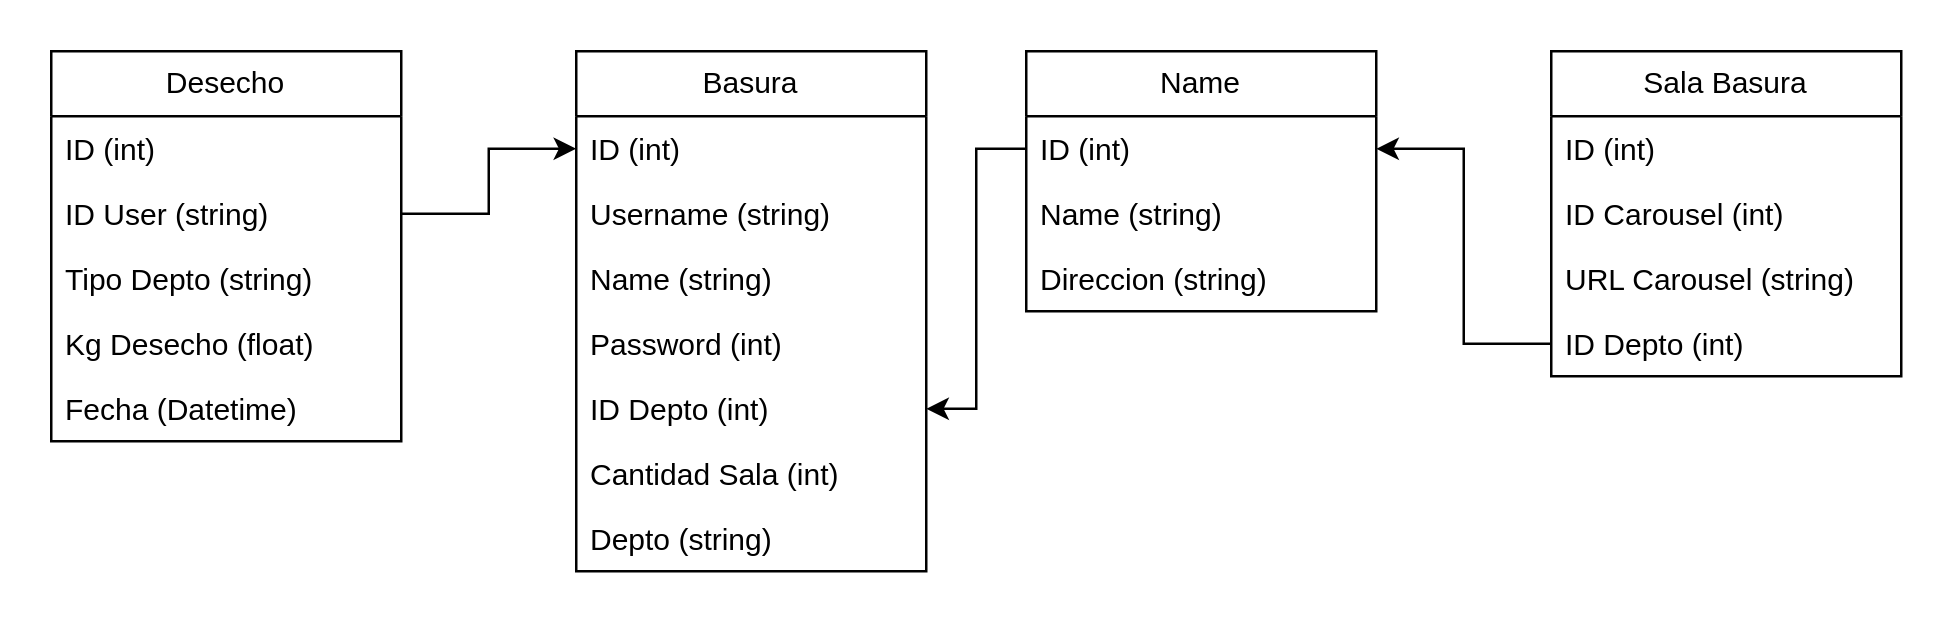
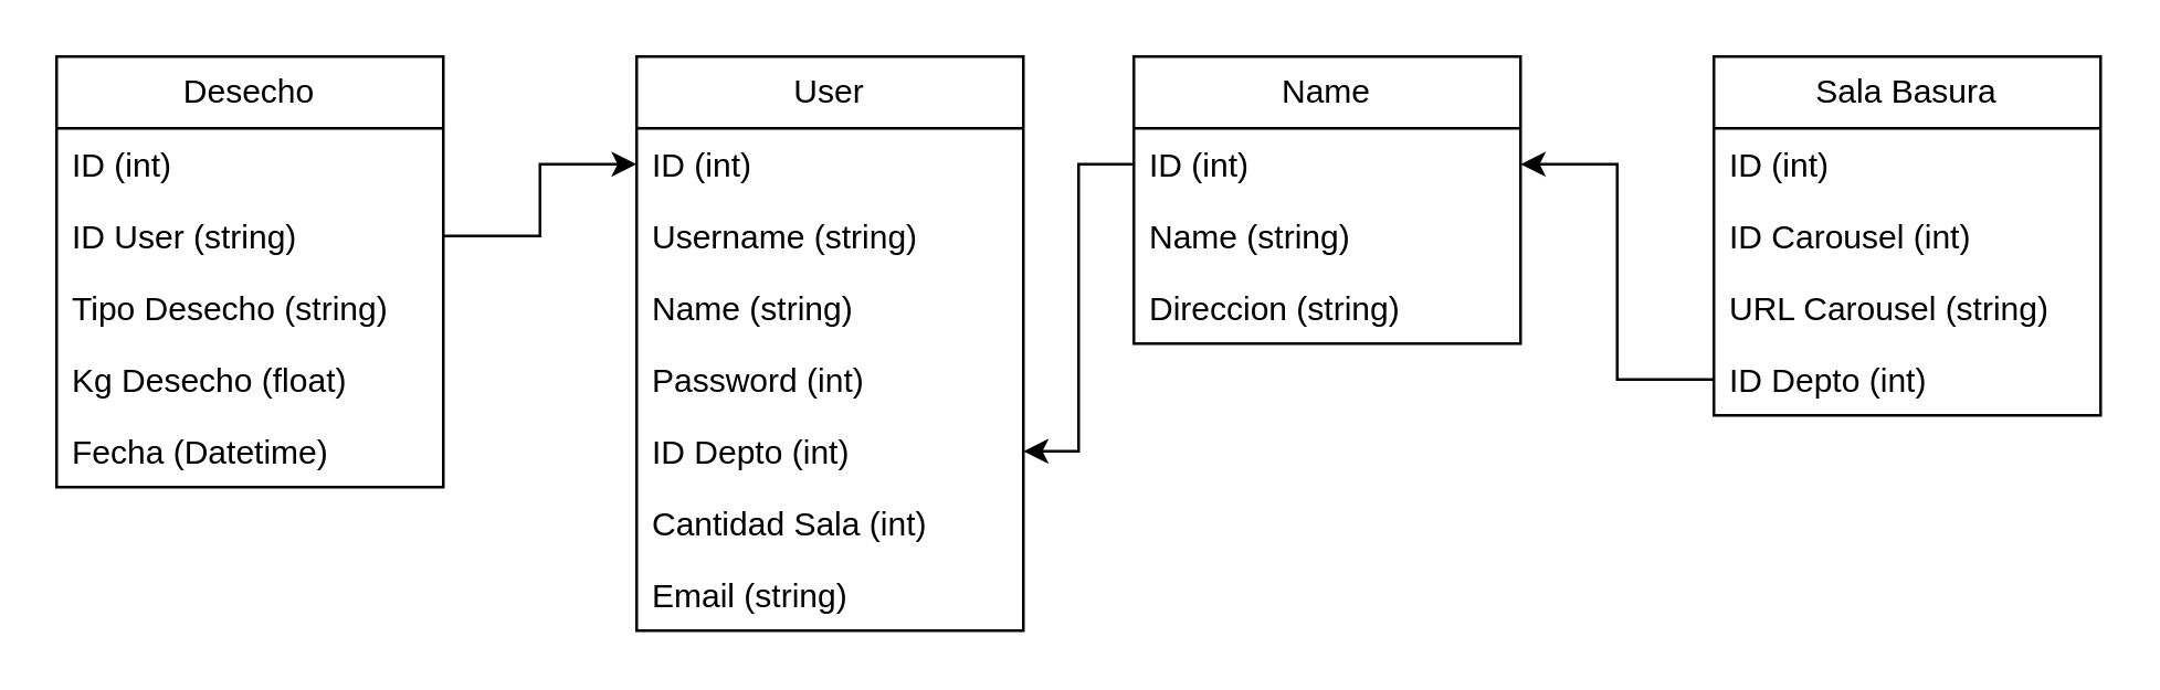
  <mxCell id="0" />
  <mxCell id="1" parent="0" />
  <mxCell id="2" value="Sala Basura" style="swimlane;fontStyle=0;childLayout=stackLayout;horizontal=1;startSize=26;fillColor=none;horizontalStack=0;resizeParent=1;resizeParentMax=0;resizeLast=0;collapsible=1;marginBottom=0;whiteSpace=wrap;html=1;" vertex="1" parent="1"><mxGeometry x="620" y="20" width="140" height="130" as="geometry" /></mxCell>
  <mxCell id="3" value="ID (int)" style="text;strokeColor=none;fillColor=none;align=left;verticalAlign=top;spacingLeft=4;spacingRight=4;overflow=hidden;rotatable=0;points=[[0,0.5],[1,0.5]];portConstraint=eastwest;whiteSpace=wrap;html=1;" vertex="1" parent="2"><mxGeometry y="26" width="140" height="26" as="geometry" /></mxCell>
  <mxCell id="4" value="ID Carousel (int)" style="text;strokeColor=none;fillColor=none;align=left;verticalAlign=top;spacingLeft=4;spacingRight=4;overflow=hidden;rotatable=0;points=[[0,0.5],[1,0.5]];portConstraint=eastwest;whiteSpace=wrap;html=1;" vertex="1" parent="2"><mxGeometry y="52" width="140" height="26" as="geometry" /></mxCell>
  <mxCell id="5" value="URL Carousel (string)" style="text;strokeColor=none;fillColor=none;align=left;verticalAlign=top;spacingLeft=4;spacingRight=4;overflow=hidden;rotatable=0;points=[[0,0.5],[1,0.5]];portConstraint=eastwest;whiteSpace=wrap;html=1;" vertex="1" parent="2"><mxGeometry y="78" width="140" height="26" as="geometry" /></mxCell>
  <mxCell id="6" value="ID Depto (int)" style="text;strokeColor=none;fillColor=none;align=left;verticalAlign=top;spacingLeft=4;spacingRight=4;overflow=hidden;rotatable=0;points=[[0,0.5],[1,0.5]];portConstraint=eastwest;whiteSpace=wrap;html=1;" vertex="1" parent="2"><mxGeometry y="104" width="140" height="26" as="geometry" /></mxCell>
  <mxCell id="7" value="Name" style="swimlane;fontStyle=0;childLayout=stackLayout;horizontal=1;startSize=26;fillColor=none;horizontalStack=0;resizeParent=1;resizeParentMax=0;resizeLast=0;collapsible=1;marginBottom=0;whiteSpace=wrap;html=1;" vertex="1" parent="1"><mxGeometry x="410" y="20" width="140" height="104" as="geometry" /></mxCell>
  <mxCell id="8" value="ID (int)" style="text;strokeColor=none;fillColor=none;align=left;verticalAlign=top;spacingLeft=4;spacingRight=4;overflow=hidden;rotatable=0;points=[[0,0.5],[1,0.5]];portConstraint=eastwest;whiteSpace=wrap;html=1;" vertex="1" parent="7"><mxGeometry y="26" width="140" height="26" as="geometry" /></mxCell>
  <mxCell id="9" value="Name (string)" style="text;strokeColor=none;fillColor=none;align=left;verticalAlign=top;spacingLeft=4;spacingRight=4;overflow=hidden;rotatable=0;points=[[0,0.5],[1,0.5]];portConstraint=eastwest;whiteSpace=wrap;html=1;" vertex="1" parent="7"><mxGeometry y="52" width="140" height="26" as="geometry" /></mxCell>
  <mxCell id="10" value="Direccion (string)" style="text;strokeColor=none;fillColor=none;align=left;verticalAlign=top;spacingLeft=4;spacingRight=4;overflow=hidden;rotatable=0;points=[[0,0.5],[1,0.5]];portConstraint=eastwest;whiteSpace=wrap;html=1;" vertex="1" parent="7"><mxGeometry y="78" width="140" height="26" as="geometry" /></mxCell>
- <mxCell id="11" value="Basura" style="swimlane;fontStyle=0;childLayout=stackLayout;horizontal=1;startSize=26;fillColor=none;horizontalStack=0;resizeParent=1;resizeParentMax=0;resizeLast=0;collapsible=1;marginBottom=0;whiteSpace=wrap;html=1;" vertex="1" parent="1"><mxGeometry x="230" y="20" width="140" height="208" as="geometry" /></mxCell>
+ <mxCell id="11" value="User" style="swimlane;fontStyle=0;childLayout=stackLayout;horizontal=1;startSize=26;fillColor=none;horizontalStack=0;resizeParent=1;resizeParentMax=0;resizeLast=0;collapsible=1;marginBottom=0;whiteSpace=wrap;html=1;" vertex="1" parent="1"><mxGeometry x="230" y="20" width="140" height="208" as="geometry" /></mxCell>
  <mxCell id="12" value="ID (int)" style="text;strokeColor=none;fillColor=none;align=left;verticalAlign=top;spacingLeft=4;spacingRight=4;overflow=hidden;rotatable=0;points=[[0,0.5],[1,0.5]];portConstraint=eastwest;whiteSpace=wrap;html=1;" vertex="1" parent="11"><mxGeometry y="26" width="140" height="26" as="geometry" /></mxCell>
  <mxCell id="13" value="Username (string)" style="text;strokeColor=none;fillColor=none;align=left;verticalAlign=top;spacingLeft=4;spacingRight=4;overflow=hidden;rotatable=0;points=[[0,0.5],[1,0.5]];portConstraint=eastwest;whiteSpace=wrap;html=1;" vertex="1" parent="11"><mxGeometry y="52" width="140" height="26" as="geometry" /></mxCell>
  <mxCell id="14" value="Name (string)" style="text;strokeColor=none;fillColor=none;align=left;verticalAlign=top;spacingLeft=4;spacingRight=4;overflow=hidden;rotatable=0;points=[[0,0.5],[1,0.5]];portConstraint=eastwest;whiteSpace=wrap;html=1;" vertex="1" parent="11"><mxGeometry y="78" width="140" height="26" as="geometry" /></mxCell>
  <mxCell id="15" value="Password (int)" style="text;strokeColor=none;fillColor=none;align=left;verticalAlign=top;spacingLeft=4;spacingRight=4;overflow=hidden;rotatable=0;points=[[0,0.5],[1,0.5]];portConstraint=eastwest;whiteSpace=wrap;html=1;" vertex="1" parent="11"><mxGeometry y="104" width="140" height="26" as="geometry" /></mxCell>
  <mxCell id="16" value="ID Depto (int)" style="text;strokeColor=none;fillColor=none;align=left;verticalAlign=top;spacingLeft=4;spacingRight=4;overflow=hidden;rotatable=0;points=[[0,0.5],[1,0.5]];portConstraint=eastwest;whiteSpace=wrap;html=1;" vertex="1" parent="11"><mxGeometry y="130" width="140" height="26" as="geometry" /></mxCell>
  <mxCell id="17" value="Cantidad Sala (int)" style="text;strokeColor=none;fillColor=none;align=left;verticalAlign=top;spacingLeft=4;spacingRight=4;overflow=hidden;rotatable=0;points=[[0,0.5],[1,0.5]];portConstraint=eastwest;whiteSpace=wrap;html=1;" vertex="1" parent="11"><mxGeometry y="156" width="140" height="26" as="geometry" /></mxCell>
- <mxCell id="18" value="Depto (string)" style="text;strokeColor=none;fillColor=none;align=left;verticalAlign=top;spacingLeft=4;spacingRight=4;overflow=hidden;rotatable=0;points=[[0,0.5],[1,0.5]];portConstraint=eastwest;whiteSpace=wrap;html=1;" vertex="1" parent="11"><mxGeometry y="182" width="140" height="26" as="geometry" /></mxCell>
+ <mxCell id="18" value="Email (string)" style="text;strokeColor=none;fillColor=none;align=left;verticalAlign=top;spacingLeft=4;spacingRight=4;overflow=hidden;rotatable=0;points=[[0,0.5],[1,0.5]];portConstraint=eastwest;whiteSpace=wrap;html=1;" vertex="1" parent="11"><mxGeometry y="182" width="140" height="26" as="geometry" /></mxCell>
  <mxCell id="19" value="Desecho" style="swimlane;fontStyle=0;childLayout=stackLayout;horizontal=1;startSize=26;fillColor=none;horizontalStack=0;resizeParent=1;resizeParentMax=0;resizeLast=0;collapsible=1;marginBottom=0;whiteSpace=wrap;html=1;" vertex="1" parent="1"><mxGeometry x="20" y="20" width="140" height="156" as="geometry" /></mxCell>
  <mxCell id="20" value="ID (int)" style="text;strokeColor=none;fillColor=none;align=left;verticalAlign=top;spacingLeft=4;spacingRight=4;overflow=hidden;rotatable=0;points=[[0,0.5],[1,0.5]];portConstraint=eastwest;whiteSpace=wrap;html=1;" vertex="1" parent="19"><mxGeometry y="26" width="140" height="26" as="geometry" /></mxCell>
  <mxCell id="21" value="ID User (string)" style="text;strokeColor=none;fillColor=none;align=left;verticalAlign=top;spacingLeft=4;spacingRight=4;overflow=hidden;rotatable=0;points=[[0,0.5],[1,0.5]];portConstraint=eastwest;whiteSpace=wrap;html=1;" vertex="1" parent="19"><mxGeometry y="52" width="140" height="26" as="geometry" /></mxCell>
- <mxCell id="22" value="Tipo Depto (string)" style="text;strokeColor=none;fillColor=none;align=left;verticalAlign=top;spacingLeft=4;spacingRight=4;overflow=hidden;rotatable=0;points=[[0,0.5],[1,0.5]];portConstraint=eastwest;whiteSpace=wrap;html=1;" vertex="1" parent="19"><mxGeometry y="78" width="140" height="26" as="geometry" /></mxCell>
+ <mxCell id="22" value="Tipo Desecho (string)" style="text;strokeColor=none;fillColor=none;align=left;verticalAlign=top;spacingLeft=4;spacingRight=4;overflow=hidden;rotatable=0;points=[[0,0.5],[1,0.5]];portConstraint=eastwest;whiteSpace=wrap;html=1;" vertex="1" parent="19"><mxGeometry y="78" width="140" height="26" as="geometry" /></mxCell>
  <mxCell id="23" value="Kg Desecho (float)" style="text;strokeColor=none;fillColor=none;align=left;verticalAlign=top;spacingLeft=4;spacingRight=4;overflow=hidden;rotatable=0;points=[[0,0.5],[1,0.5]];portConstraint=eastwest;whiteSpace=wrap;html=1;" vertex="1" parent="19"><mxGeometry y="104" width="140" height="26" as="geometry" /></mxCell>
  <mxCell id="24" value="Fecha (Datetime)" style="text;strokeColor=none;fillColor=none;align=left;verticalAlign=top;spacingLeft=4;spacingRight=4;overflow=hidden;rotatable=0;points=[[0,0.5],[1,0.5]];portConstraint=eastwest;whiteSpace=wrap;html=1;" vertex="1" parent="19"><mxGeometry y="130" width="140" height="26" as="geometry" /></mxCell>
  <mxCell id="25" style="edgeStyle=orthogonalEdgeStyle;rounded=0;orthogonalLoop=1;jettySize=auto;html=1;" edge="1" parent="1" source="8" target="16"><mxGeometry relative="1" as="geometry" /></mxCell>
  <mxCell id="26" style="edgeStyle=orthogonalEdgeStyle;rounded=0;orthogonalLoop=1;jettySize=auto;html=1;" edge="1" parent="1" source="6" target="8"><mxGeometry relative="1" as="geometry" /></mxCell>
  <mxCell id="27" style="edgeStyle=orthogonalEdgeStyle;rounded=0;orthogonalLoop=1;jettySize=auto;html=1;" edge="1" parent="1" source="21" target="12"><mxGeometry relative="1" as="geometry" /></mxCell>
